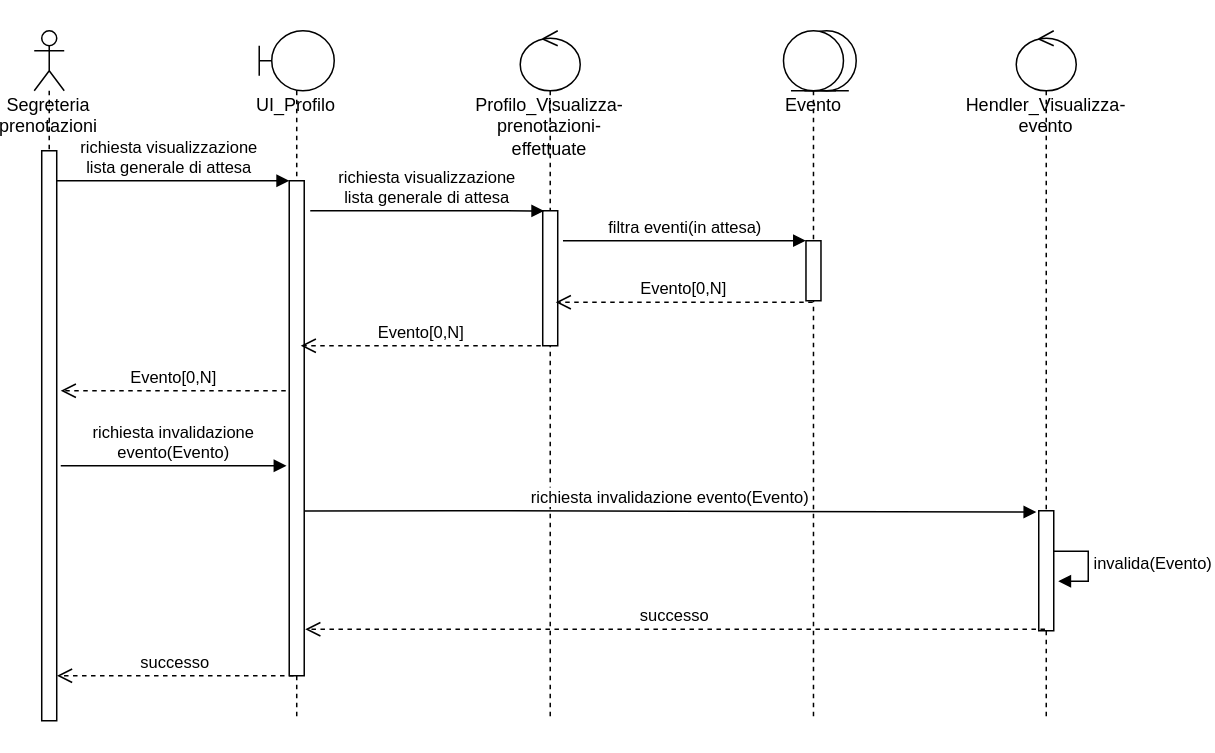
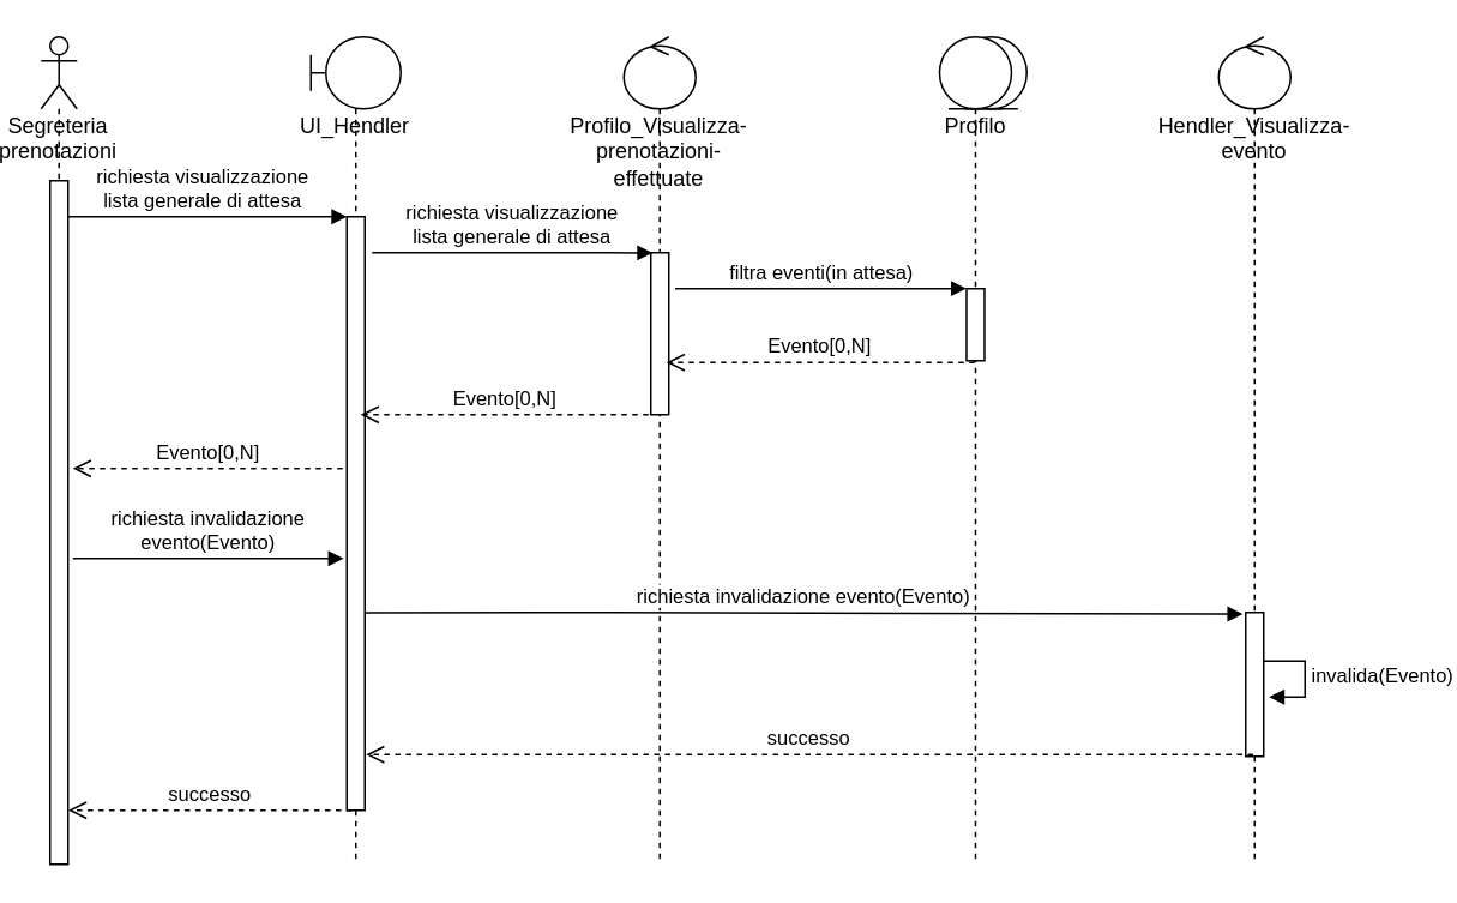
  <mxCell id="0" />
  <mxCell id="1" parent="0" />
  <mxCell id="2" value="invalida(Evento)" style="edgeStyle=orthogonalEdgeStyle;html=1;align=left;spacingLeft=2;endArrow=block;rounded=0;entryX=1;entryY=0;" edge="1" parent="1"><mxGeometry relative="1" as="geometry"><mxPoint x="698" y="367" as="sourcePoint" /><Array as="points"><mxPoint x="723" y="367" /></Array><mxPoint x="703" y="387" as="targetPoint" /></mxGeometry></mxCell>
  <mxCell id="3" value="richiesta visualizzazione&lt;br&gt;lista generale di attesa" style="html=1;verticalAlign=bottom;endArrow=block;" edge="1" parent="1" target="6"><mxGeometry width="80" relative="1" as="geometry"><mxPoint x="29.82" y="120" as="sourcePoint" /><mxPoint x="170.32" y="100" as="targetPoint" /><Array as="points"><mxPoint x="139.82" y="120" /></Array></mxGeometry></mxCell>
  <mxCell id="4" value="" style="ellipse;shape=umlEntity;whiteSpace=wrap;html=1;" vertex="1" parent="1"><mxGeometry x="528.82" y="20" width="39.5" height="40" as="geometry" /></mxCell>
- <mxCell id="5" value="UI_Profilo" style="shape=umlLifeline;participant=umlBoundary;perimeter=lifelinePerimeter;whiteSpace=wrap;html=1;container=1;collapsible=0;recursiveResize=0;verticalAlign=top;spacingTop=36;outlineConnect=0;" vertex="1" parent="1"><mxGeometry x="170.32" y="20" width="50" height="460" as="geometry" /></mxCell>
+ <mxCell id="5" value="UI_Hendler" style="shape=umlLifeline;participant=umlBoundary;perimeter=lifelinePerimeter;whiteSpace=wrap;html=1;container=1;collapsible=0;recursiveResize=0;verticalAlign=top;spacingTop=36;outlineConnect=0;" vertex="1" parent="1"><mxGeometry x="170.32" y="20" width="50" height="460" as="geometry" /></mxCell>
  <mxCell id="6" value="" style="html=1;points=[];perimeter=orthogonalPerimeter;" vertex="1" parent="5"><mxGeometry x="20" y="100" width="10" height="330" as="geometry" /></mxCell>
- <mxCell id="7" value="Evento" style="shape=umlLifeline;participant=umlEntity;perimeter=lifelinePerimeter;whiteSpace=wrap;html=1;container=1;collapsible=0;recursiveResize=0;verticalAlign=top;spacingTop=36;outlineConnect=0;" vertex="1" parent="1"><mxGeometry x="519.82" y="20" width="40" height="460" as="geometry" /></mxCell>
+ <mxCell id="7" value="Profilo" style="shape=umlLifeline;participant=umlEntity;perimeter=lifelinePerimeter;whiteSpace=wrap;html=1;container=1;collapsible=0;recursiveResize=0;verticalAlign=top;spacingTop=36;outlineConnect=0;" vertex="1" parent="1"><mxGeometry x="519.82" y="20" width="40" height="460" as="geometry" /></mxCell>
  <mxCell id="8" value="" style="html=1;points=[];perimeter=orthogonalPerimeter;" vertex="1" parent="7"><mxGeometry x="15" y="140" width="10" height="40" as="geometry" /></mxCell>
  <mxCell id="9" value="Profilo_Visualizza-prenotazioni-effettuate" style="shape=umlLifeline;participant=umlControl;perimeter=lifelinePerimeter;whiteSpace=wrap;html=1;container=1;collapsible=0;recursiveResize=0;verticalAlign=top;spacingTop=36;outlineConnect=0;" vertex="1" parent="1"><mxGeometry x="344.32" y="20" width="40" height="460" as="geometry" /></mxCell>
  <mxCell id="10" value="" style="html=1;points=[];perimeter=orthogonalPerimeter;" vertex="1" parent="9"><mxGeometry x="15" y="120" width="10" height="90" as="geometry" /></mxCell>
  <mxCell id="11" value="Segreteria prenotazioni" style="shape=umlLifeline;participant=umlActor;perimeter=lifelinePerimeter;whiteSpace=wrap;html=1;container=1;collapsible=0;recursiveResize=0;verticalAlign=top;spacingTop=36;outlineConnect=0;" vertex="1" parent="1"><mxGeometry x="20.32" y="20" width="20" height="450" as="geometry" /></mxCell>
  <mxCell id="12" value="" style="html=1;points=[];perimeter=orthogonalPerimeter;" vertex="1" parent="11"><mxGeometry x="5" y="80" width="10" height="380" as="geometry" /></mxCell>
  <mxCell id="13" value="richiesta visualizzazione&lt;br&gt;lista generale di attesa" style="html=1;verticalAlign=bottom;endArrow=block;entryX=0.1;entryY=0.001;entryDx=0;entryDy=0;entryPerimeter=0;" edge="1" parent="1" target="10"><mxGeometry width="80" relative="1" as="geometry"><mxPoint x="204.32" y="140" as="sourcePoint" /><mxPoint x="355.12" y="120.08" as="targetPoint" /></mxGeometry></mxCell>
  <mxCell id="14" value="filtra eventi(in attesa)" style="html=1;verticalAlign=bottom;endArrow=block;entryX=-0.002;entryY=-0.002;entryDx=0;entryDy=0;entryPerimeter=0;" edge="1" parent="1" target="8"><mxGeometry width="80" relative="1" as="geometry"><mxPoint x="372.82" y="160" as="sourcePoint" /><mxPoint x="531" y="163" as="targetPoint" /></mxGeometry></mxCell>
  <mxCell id="15" value="Evento[0,N]" style="html=1;verticalAlign=bottom;endArrow=open;dashed=1;endSize=8;" edge="1" parent="1" source="7"><mxGeometry relative="1" as="geometry"><mxPoint x="528" y="201" as="sourcePoint" /><mxPoint x="368" y="201" as="targetPoint" /></mxGeometry></mxCell>
  <mxCell id="16" value="Evento[0,N]" style="html=1;verticalAlign=bottom;endArrow=open;dashed=1;endSize=8;" edge="1" parent="1"><mxGeometry relative="1" as="geometry"><mxPoint x="358" y="230" as="sourcePoint" /><mxPoint x="198" y="230" as="targetPoint" /></mxGeometry></mxCell>
  <mxCell id="17" value="Evento[0,N]" style="html=1;verticalAlign=bottom;endArrow=open;dashed=1;endSize=8;" edge="1" parent="1"><mxGeometry relative="1" as="geometry"><mxPoint x="188" y="260" as="sourcePoint" /><mxPoint x="38" y="260" as="targetPoint" /></mxGeometry></mxCell>
  <mxCell id="18" value="richiesta invalidazione&lt;br&gt;evento(Evento)" style="html=1;verticalAlign=bottom;endArrow=block;" edge="1" parent="1"><mxGeometry width="80" relative="1" as="geometry"><mxPoint x="38" y="310" as="sourcePoint" /><mxPoint x="188.5" y="310" as="targetPoint" /><Array as="points"><mxPoint x="138" y="310" /></Array></mxGeometry></mxCell>
  <mxCell id="19" value="richiesta invalidazione evento(Evento)" style="html=1;verticalAlign=bottom;endArrow=block;exitX=1.008;exitY=0.667;exitDx=0;exitDy=0;exitPerimeter=0;entryX=-0.16;entryY=0.011;entryDx=0;entryDy=0;entryPerimeter=0;" edge="1" parent="1" source="6" target="21"><mxGeometry width="80" relative="1" as="geometry"><mxPoint x="205" y="340" as="sourcePoint" /><mxPoint x="358.5" y="340" as="targetPoint" /><Array as="points"><mxPoint x="308" y="340" /></Array></mxGeometry></mxCell>
  <mxCell id="20" value="Hendler_Visualizza-evento" style="shape=umlLifeline;participant=umlControl;perimeter=lifelinePerimeter;whiteSpace=wrap;html=1;container=1;collapsible=0;recursiveResize=0;verticalAlign=top;spacingTop=36;outlineConnect=0;" vertex="1" parent="1"><mxGeometry x="675" y="20" width="40" height="460" as="geometry" /></mxCell>
  <mxCell id="21" value="" style="html=1;points=[];perimeter=orthogonalPerimeter;" vertex="1" parent="20"><mxGeometry x="15" y="320" width="10" height="80" as="geometry" /></mxCell>
  <mxCell id="22" value="successo" style="html=1;verticalAlign=bottom;endArrow=open;dashed=1;endSize=8;" edge="1" parent="1"><mxGeometry relative="1" as="geometry"><mxPoint x="694.14" y="419" as="sourcePoint" /><mxPoint x="201" y="419" as="targetPoint" /></mxGeometry></mxCell>
  <mxCell id="23" value="successo" style="html=1;verticalAlign=bottom;endArrow=open;dashed=1;endSize=8;" edge="1" parent="1"><mxGeometry relative="1" as="geometry"><mxPoint x="193.18" y="450" as="sourcePoint" /><mxPoint x="35.5" y="450" as="targetPoint" /></mxGeometry></mxCell>
